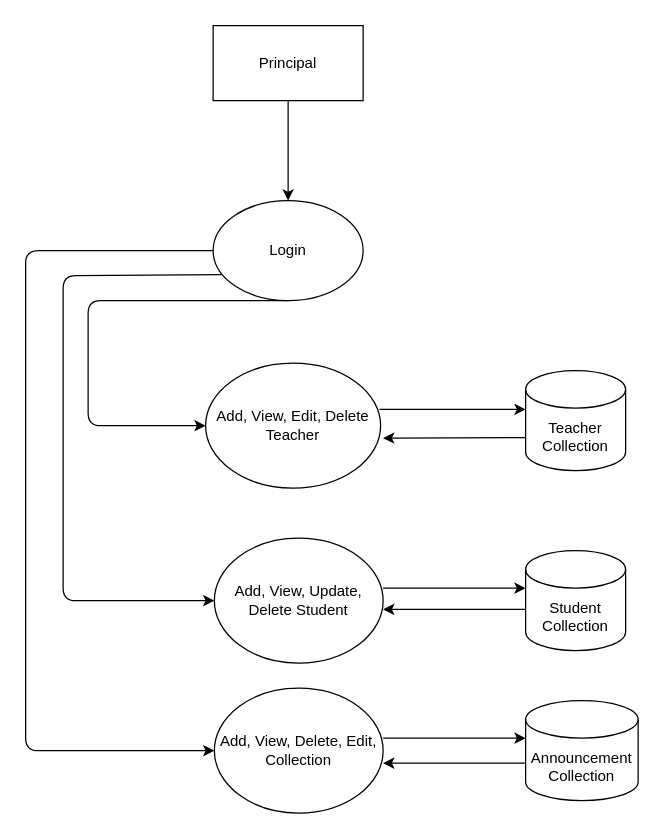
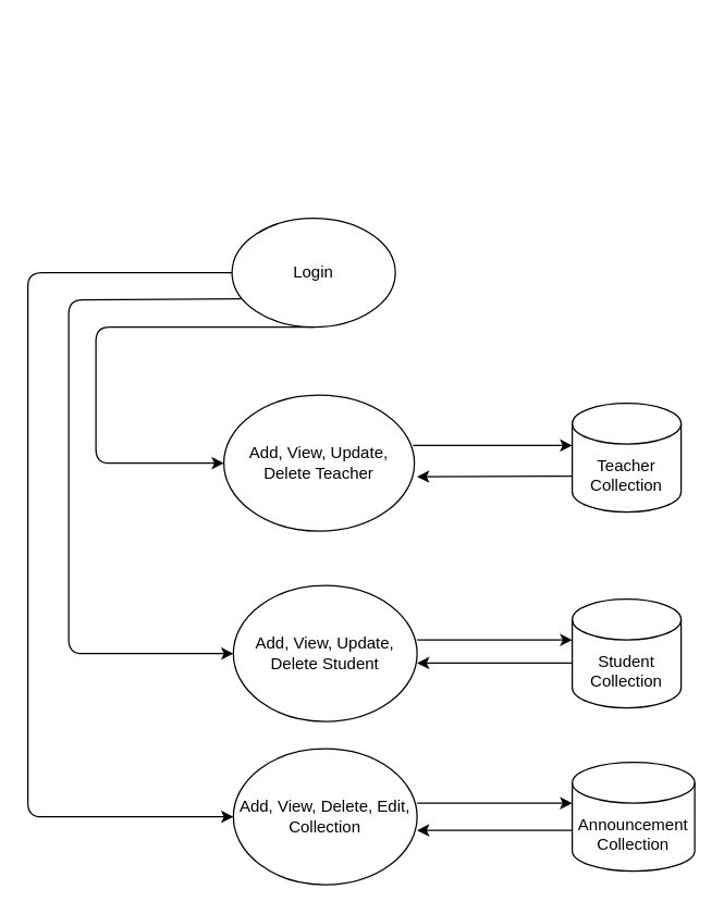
  <mxCell id="0" />
  <mxCell id="1" parent="0" />
- <mxCell id="2" style="edgeStyle=none;html=1;entryX=0.5;entryY=0;entryDx=0;entryDy=0;" parent="1" source="3" target="7" edge="1"><mxGeometry relative="1" as="geometry" /></mxCell>
- <mxCell id="3" value="Principal" style="rounded=0;whiteSpace=wrap;html=1;" parent="1" vertex="1"><mxGeometry x="170" y="20" width="120" height="60" as="geometry" /></mxCell>
  <mxCell id="4" style="edgeStyle=none;html=1;entryX=0;entryY=0.5;entryDx=0;entryDy=0;exitX=0.5;exitY=1;exitDx=0;exitDy=0;" parent="1" source="7" target="9" edge="1"><mxGeometry relative="1" as="geometry"><mxPoint x="80" y="200" as="targetPoint" /><Array as="points"><mxPoint x="70" y="240" /><mxPoint x="70" y="340" /></Array></mxGeometry></mxCell>
  <mxCell id="5" style="edgeStyle=none;html=1;entryX=0;entryY=0.5;entryDx=0;entryDy=0;exitX=0.055;exitY=0.74;exitDx=0;exitDy=0;exitPerimeter=0;" parent="1" source="7" target="12" edge="1"><mxGeometry relative="1" as="geometry"><Array as="points"><mxPoint x="50" y="220" /><mxPoint x="50" y="480" /></Array></mxGeometry></mxCell>
  <mxCell id="6" style="edgeStyle=none;html=1;entryX=0;entryY=0.5;entryDx=0;entryDy=0;" parent="1" source="7" target="15" edge="1"><mxGeometry relative="1" as="geometry"><Array as="points"><mxPoint x="20" y="200" /><mxPoint x="20" y="600" /></Array></mxGeometry></mxCell>
  <mxCell id="7" value="Login" style="ellipse;whiteSpace=wrap;html=1;" parent="1" vertex="1"><mxGeometry x="170" y="160" width="120" height="80" as="geometry" /></mxCell>
  <mxCell id="8" style="edgeStyle=none;html=1;exitX=0.993;exitY=0.37;exitDx=0;exitDy=0;exitPerimeter=0;" parent="1" source="9" edge="1"><mxGeometry relative="1" as="geometry"><mxPoint x="420" y="327" as="targetPoint" /></mxGeometry></mxCell>
- <mxCell id="9" value="Add, View, Edit, Delete Teacher" style="ellipse;whiteSpace=wrap;html=1;" parent="1" vertex="1"><mxGeometry x="164" y="290" width="140" height="100" as="geometry" /></mxCell>
+ <mxCell id="9" value="Add, View, Update, Delete Teacher" style="ellipse;whiteSpace=wrap;html=1;" parent="1" vertex="1"><mxGeometry x="164" y="290" width="140" height="100" as="geometry" /></mxCell>
  <mxCell id="10" style="edgeStyle=none;html=1;entryX=1.014;entryY=0.6;entryDx=0;entryDy=0;exitX=-0.002;exitY=0.66;exitDx=0;exitDy=0;exitPerimeter=0;entryPerimeter=0;" parent="1" target="9" edge="1"><mxGeometry relative="1" as="geometry"><mxPoint x="419.76" y="349.6" as="sourcePoint" /></mxGeometry></mxCell>
  <mxCell id="11" style="edgeStyle=none;html=1;entryX=0;entryY=0.5;entryDx=0;entryDy=0;" parent="1" edge="1"><mxGeometry relative="1" as="geometry"><mxPoint x="306" y="470" as="sourcePoint" /><mxPoint x="420" y="470" as="targetPoint" /></mxGeometry></mxCell>
  <mxCell id="12" value="Add, View, Update, Delete Student" style="ellipse;whiteSpace=wrap;html=1;" parent="1" vertex="1"><mxGeometry x="171" y="430" width="135" height="100" as="geometry" /></mxCell>
  <mxCell id="13" style="edgeStyle=none;html=1;" parent="1" edge="1"><mxGeometry relative="1" as="geometry"><mxPoint x="420" y="487" as="sourcePoint" /><mxPoint x="306" y="487" as="targetPoint" /></mxGeometry></mxCell>
  <mxCell id="14" style="edgeStyle=none;html=1;entryX=0;entryY=0.5;entryDx=0;entryDy=0;" parent="1" edge="1"><mxGeometry relative="1" as="geometry"><mxPoint x="306" y="590" as="sourcePoint" /><mxPoint x="420" y="590" as="targetPoint" /></mxGeometry></mxCell>
  <mxCell id="15" value="Add, View, Delete, Edit, Collection" style="ellipse;whiteSpace=wrap;html=1;" parent="1" vertex="1"><mxGeometry x="171" y="550" width="135" height="100" as="geometry" /></mxCell>
  <mxCell id="16" style="edgeStyle=none;html=1;" parent="1" edge="1"><mxGeometry relative="1" as="geometry"><mxPoint x="420" y="610" as="sourcePoint" /><mxPoint x="306" y="610" as="targetPoint" /></mxGeometry></mxCell>
  <mxCell id="17" value="Student Collection" style="shape=cylinder3;whiteSpace=wrap;html=1;boundedLbl=1;backgroundOutline=1;size=15;" vertex="1" parent="1"><mxGeometry x="420" y="440" width="80" height="80" as="geometry" /></mxCell>
  <mxCell id="18" value="Teacher Collection" style="shape=cylinder3;whiteSpace=wrap;html=1;boundedLbl=1;backgroundOutline=1;size=15;" vertex="1" parent="1"><mxGeometry x="420" y="296" width="80" height="80" as="geometry" /></mxCell>
  <mxCell id="19" value="Announcement Collection" style="shape=cylinder3;whiteSpace=wrap;html=1;boundedLbl=1;backgroundOutline=1;size=15;" vertex="1" parent="1"><mxGeometry x="420" y="560" width="90" height="80" as="geometry" /></mxCell>
